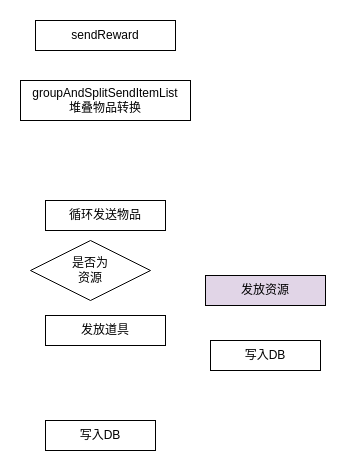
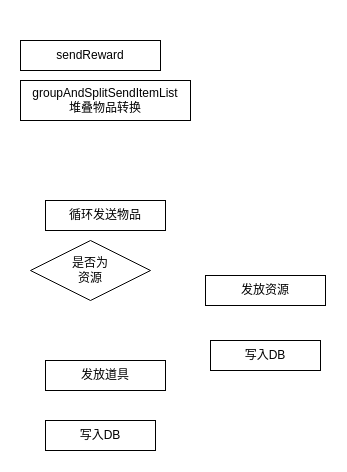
  <mxCell id="0" />
  <mxCell id="1" parent="0" />
- <mxCell id="2" value="sendReward" style="rounded=0;whiteSpace=wrap;html=1;" vertex="1" parent="1"><mxGeometry x="35" y="20" width="140" height="30" as="geometry" /></mxCell>
+ <mxCell id="2" value="sendReward" style="rounded=0;whiteSpace=wrap;html=1;" vertex="1" parent="1"><mxGeometry x="20" y="40" width="140" height="30" as="geometry" /></mxCell>
  <mxCell id="3" value="groupAndSplitSendItemList&lt;br&gt;堆叠物品转换" style="rounded=0;whiteSpace=wrap;html=1;" vertex="1" parent="1"><mxGeometry x="20" y="80" width="170" height="40" as="geometry" /></mxCell>
  <mxCell id="4" value="循环发送物品" style="rounded=0;whiteSpace=wrap;html=1;" vertex="1" parent="1"><mxGeometry x="45" y="200" width="120" height="30" as="geometry" /></mxCell>
- <mxCell id="5" value="发放资源" style="rounded=0;whiteSpace=wrap;html=1;fillColor=#e1d5e7;" vertex="1" parent="1"><mxGeometry x="205" y="275" width="120" height="30" as="geometry" /></mxCell>
- <mxCell id="6" value="发放道具" style="rounded=0;whiteSpace=wrap;html=1;" vertex="1" parent="1"><mxGeometry x="45" y="315" width="120" height="30" as="geometry" /></mxCell>
+ <mxCell id="5" value="发放资源" style="rounded=0;whiteSpace=wrap;html=1;" vertex="1" parent="1"><mxGeometry x="205" y="275" width="120" height="30" as="geometry" /></mxCell>
+ <mxCell id="6" value="发放道具" style="rounded=0;whiteSpace=wrap;html=1;" vertex="1" parent="1"><mxGeometry x="45" y="360" width="120" height="30" as="geometry" /></mxCell>
  <mxCell id="7" value="是否为&lt;br&gt;资源" style="rhombus;whiteSpace=wrap;html=1;" vertex="1" parent="1"><mxGeometry x="30" y="240" width="120" height="60" as="geometry" /></mxCell>
  <mxCell id="8" value="写入DB" style="whiteSpace=wrap;html=1;" vertex="1" parent="1"><mxGeometry x="45" y="420" width="110" height="30" as="geometry" /></mxCell>
  <mxCell id="9" value="写入DB" style="whiteSpace=wrap;html=1;" vertex="1" parent="1"><mxGeometry x="210" y="340" width="110" height="30" as="geometry" /></mxCell>
